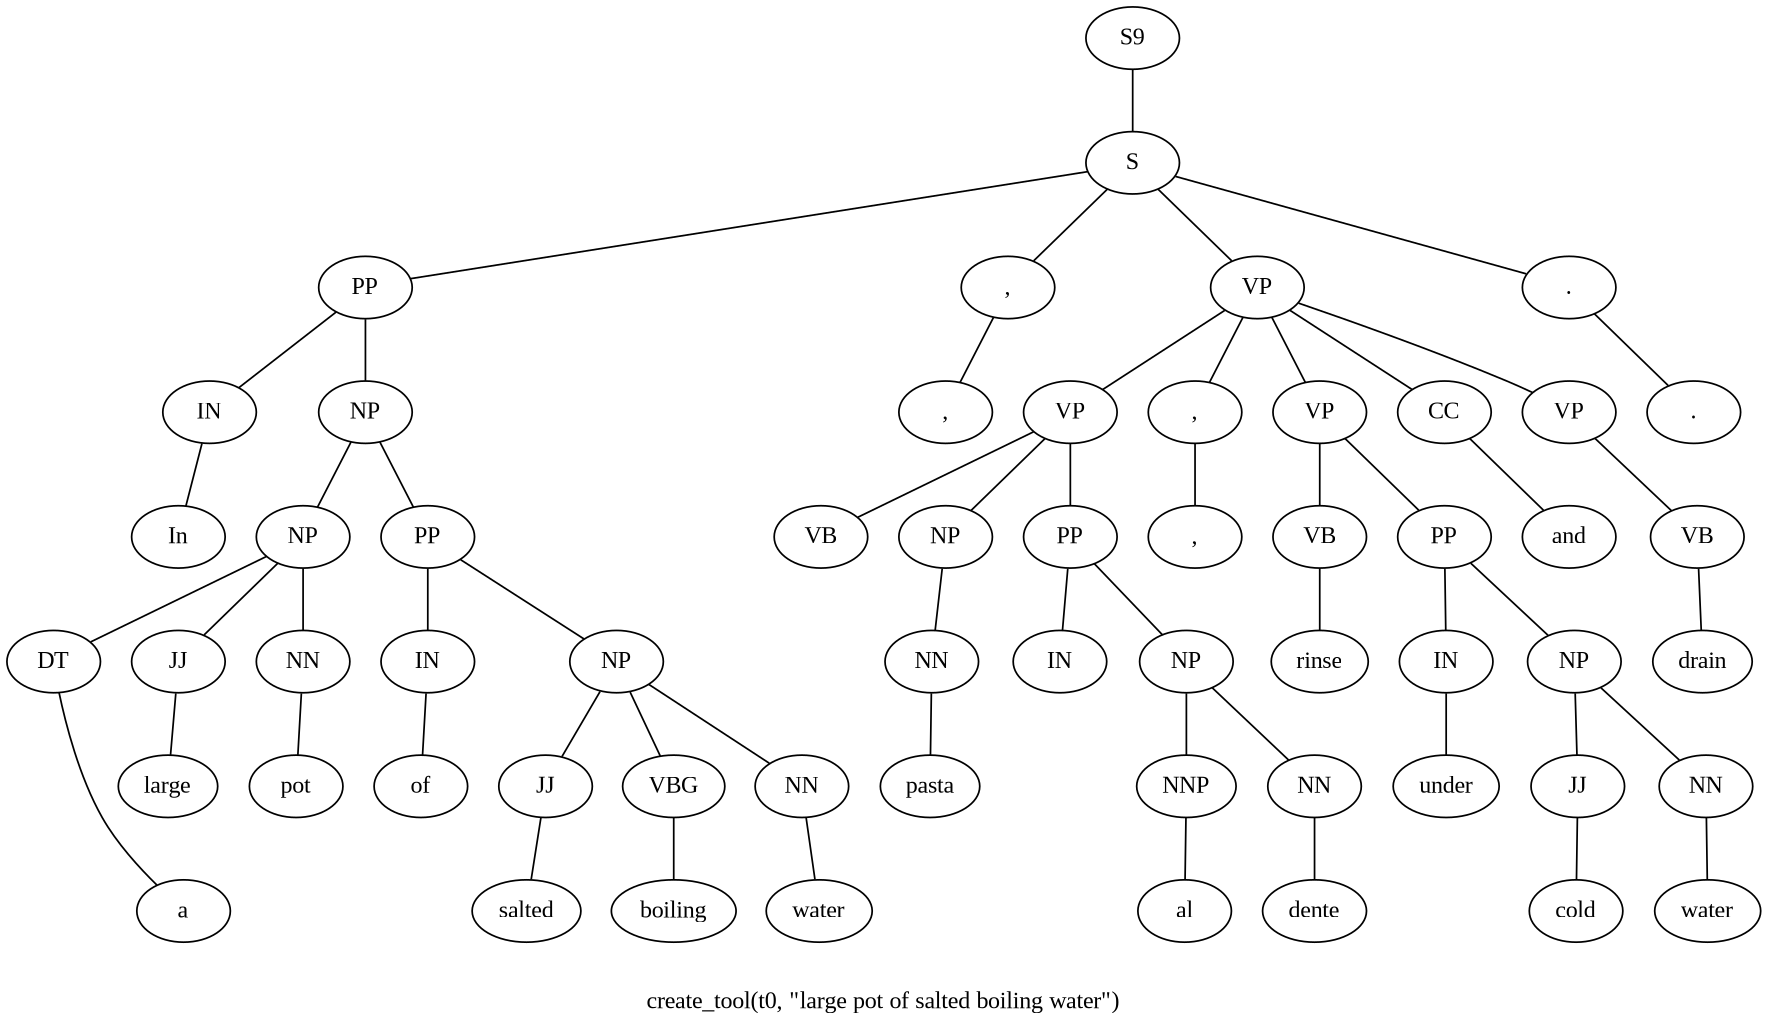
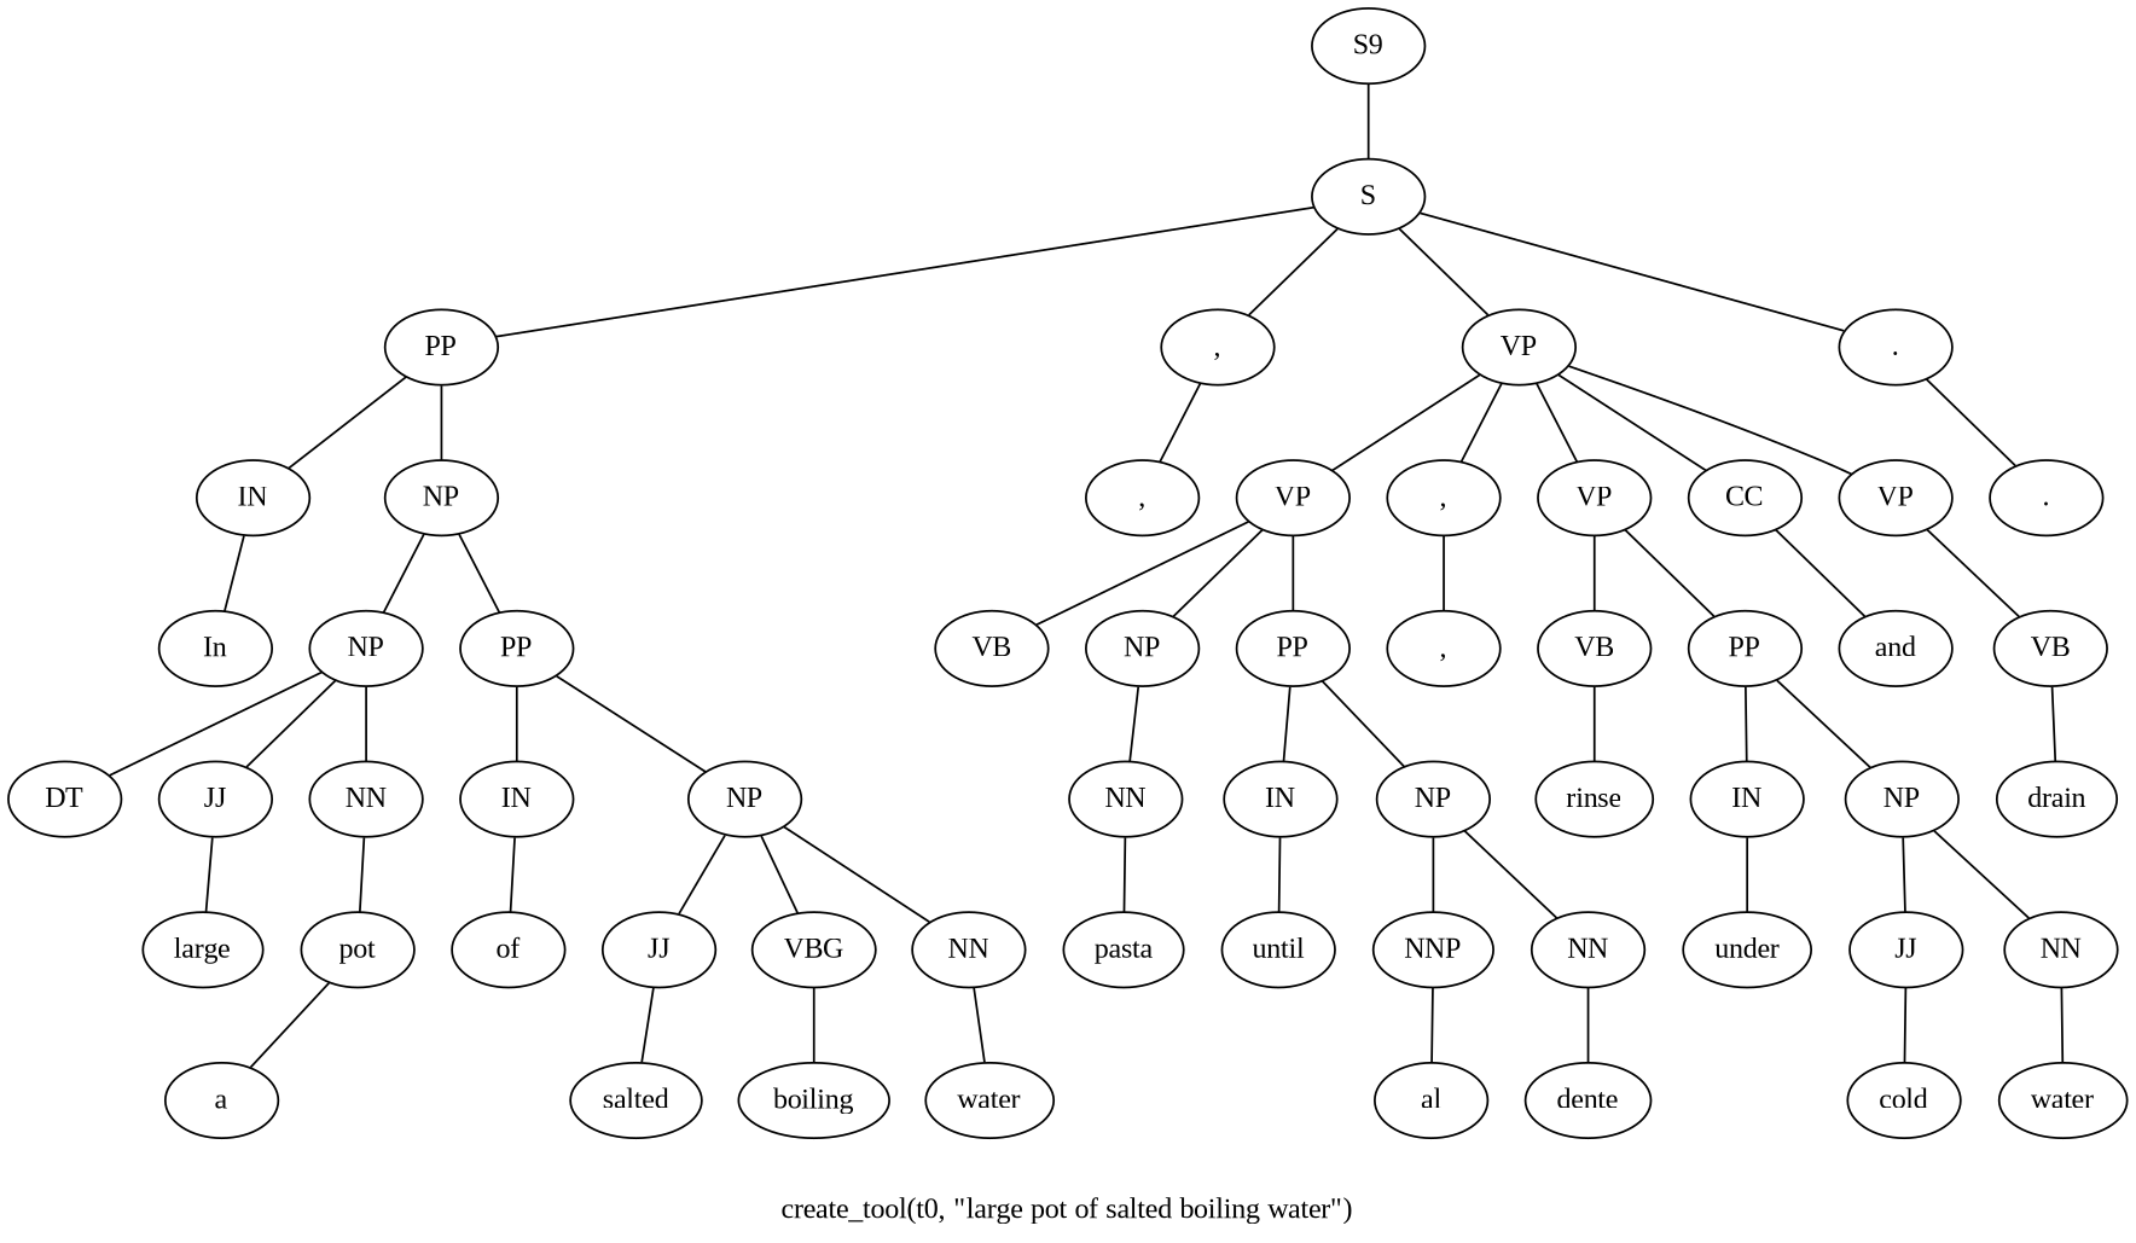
  graph {
    fontname="Liberation Serif"
    label="create_tool(t0, \"large pot of salted boiling water\")"
    node [fontname="Liberation Serif"]
    edge [fontname="Liberation Serif"]
    n1 [label=S9]
    n2 [label=S]
    n3 [label=PP]
    n4 [label=","]
    n5 [label=VP]
    n6 [label="."]
    n7 [label=IN]
    n8 [label=NP]
    n9 [label=","]
    n10 [label=VP]
    n11 [label=","]
    n12 [label=VP]
    n13 [label=CC]
    n14 [label=VP]
    n15 [label="."]
    n16 [label=In]
    n17 [label=NP]
    n18 [label=PP]
    n19 [label=DT]
    n20 [label=JJ]
    n21 [label=NN]
    n22 [label=IN]
    n23 [label=NP]
    n24 [label=a]
    n25 [label=large]
    n26 [label=pot]
    n27 [label=of]
    n28 [label=JJ]
    n29 [label=VBG]
    n30 [label=NN]
    n31 [label=salted]
    n32 [label=boiling]
    n33 [label=water]
    n34 [label=VB]
    n35 [label=NP]
    n36 [label=PP]
    n37 [label=","]
    n38 [label=VB]
    n39 [label=PP]
    n40 [label=and]
    n41 [label=VB]
    n42 [label=NN]
    n43 [label=IN]
    n44 [label=NP]
    n45 [label=pasta]
+   n46 [label=until]
    n47 [label=NNP]
    n48 [label=NN]
    n49 [label=al]
    n50 [label=dente]
    n51 [label=rinse]
    n52 [label=IN]
    n53 [label=NP]
    n54 [label=under]
    n55 [label=JJ]
    n56 [label=NN]
    n57 [label=cold]
    n58 [label=water]
    n59 [label=drain]
    n1 -- n2
    n2 -- n3
    n2 -- n4
    n2 -- n5
    n2 -- n6
    n3 -- n7
    n3 -- n8
    n4 -- n9
    n5 -- n10
    n5 -- n11
    n5 -- n12
    n5 -- n13
    n5 -- n14
    n6 -- n15
    n7 -- n16
    n8 -- n17
    n8 -- n18
    n10 -- n34
    n10 -- n35
    n10 -- n36
    n11 -- n37
    n12 -- n38
    n12 -- n39
    n13 -- n40
    n14 -- n41
    n17 -- n19
    n17 -- n20
    n17 -- n21
    n18 -- n22
    n18 -- n23
-   n19 -- n24
+   n26 -- n24
    n20 -- n25
    n21 -- n26
    n22 -- n27
    n23 -- n28
    n23 -- n29
    n23 -- n30
    n28 -- n31
    n29 -- n32
    n30 -- n33
    n35 -- n42
    n36 -- n43
    n36 -- n44
    n38 -- n51
    n39 -- n52
    n39 -- n53
    n41 -- n59
    n42 -- n45
+   n43 -- n46
    n44 -- n47
    n44 -- n48
    n47 -- n49
    n48 -- n50
    n52 -- n54
    n53 -- n55
    n53 -- n56
    n55 -- n57
    n56 -- n58
  }
